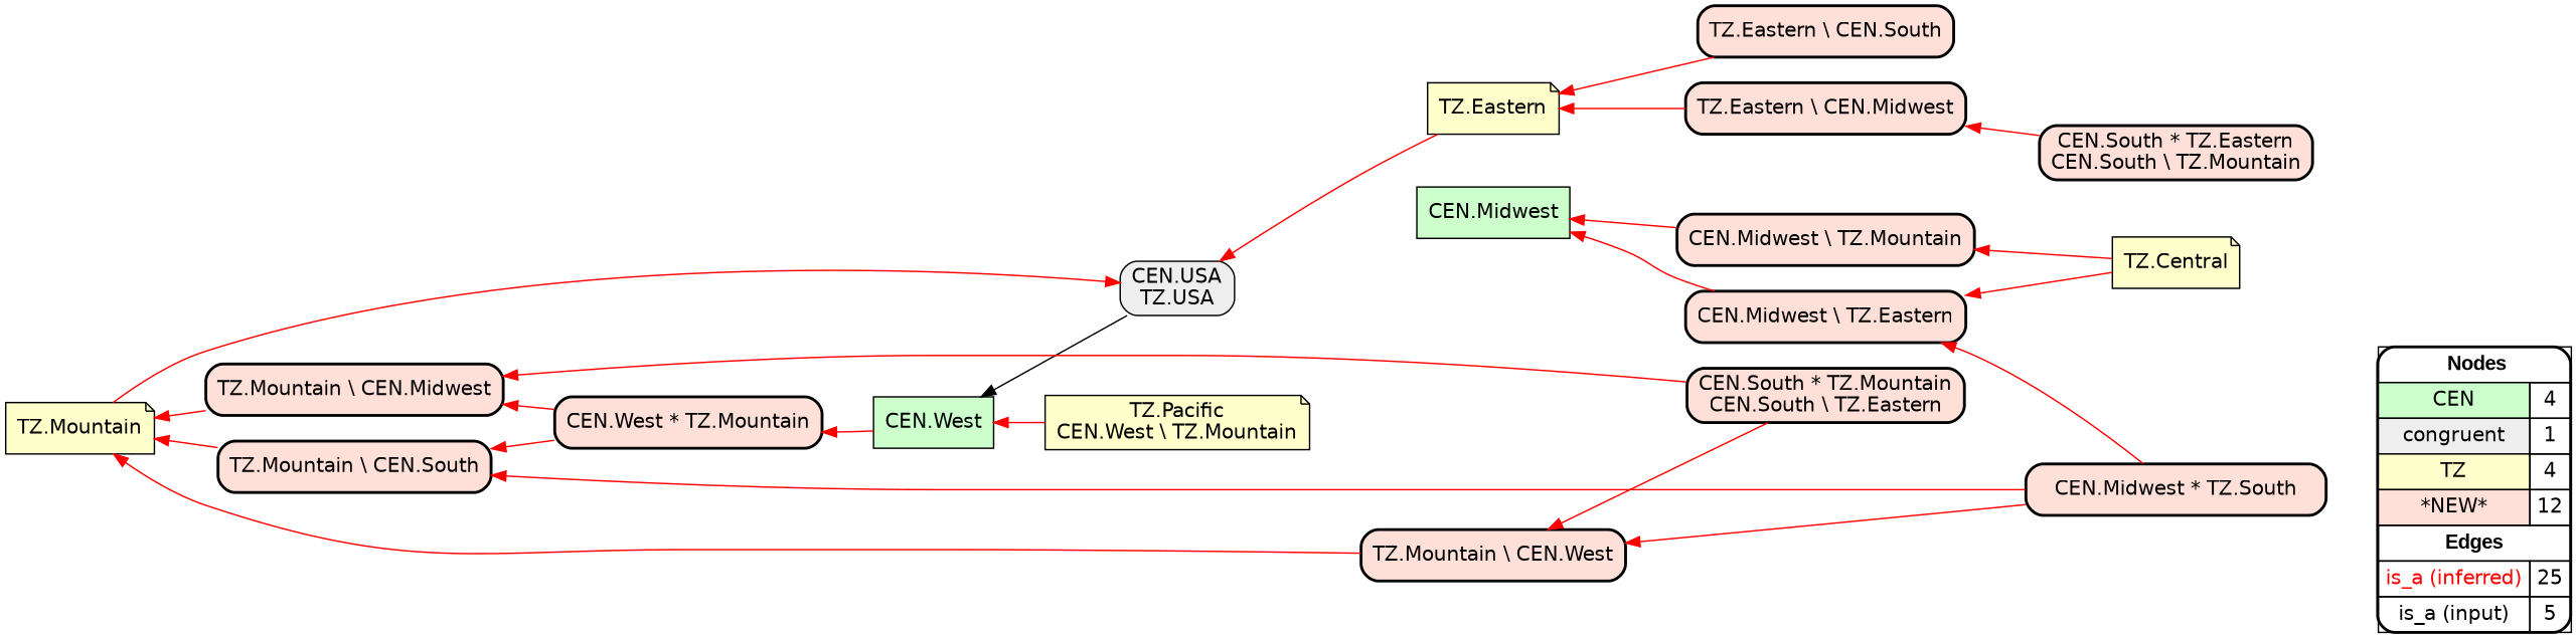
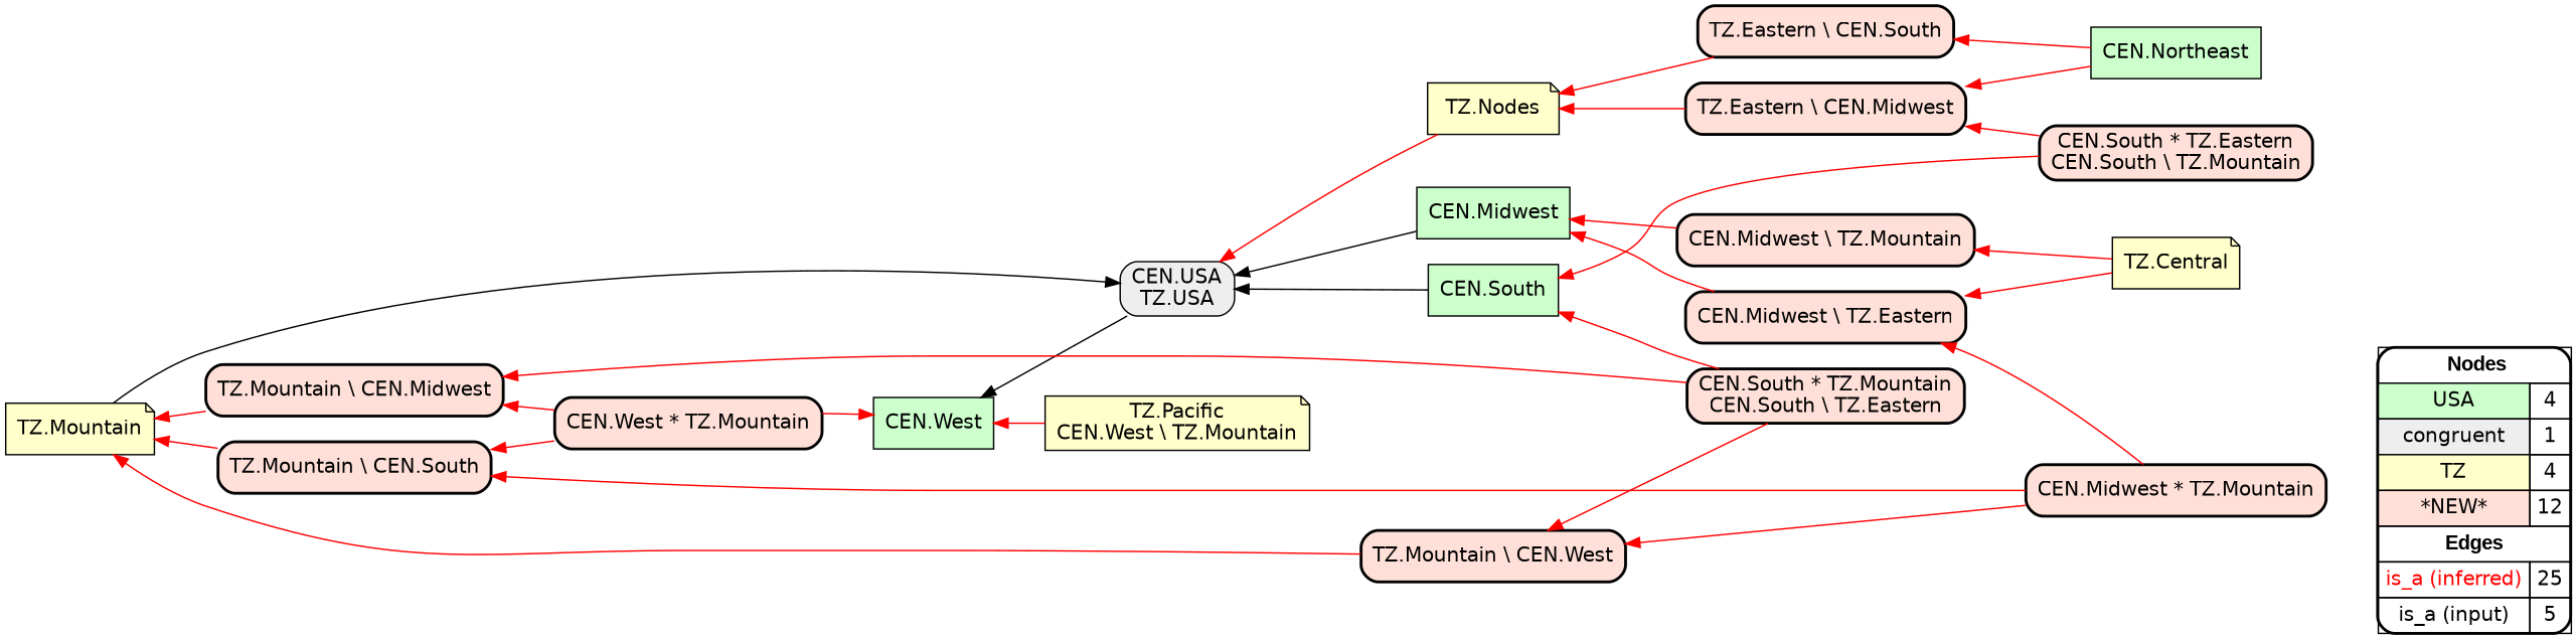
  digraph {
    rankdir=RL
    node [fillcolor="#FFE0D8" fontname=helvetica shape=box style="filled,rounded,bold"]
    edge [arrowhead=normal color="#FF0000" constraint=true penwidth=1 style=solid]
-   n1 [fillcolor=white label=<   <TABLE BORDER="0" CELLBORDER="1" CELLSPACING="0" CELLPADDING="4">  <TR> <TD COLSPAN="2"><font face="Arial Black"> Nodes</font></TD> </TR>  <TR>   <TD bgcolor="#CCFFCC" fontname="helvetica">CEN</TD>   <TD>4</TD>   </TR>  <TR>   <TD bgcolor="#EEEEEE" fontname="helvetica">congruent</TD>   <TD>1</TD>   </TR>  <TR>   <TD bgcolor="#FFFFCC" fontname="helvetica">TZ</TD>   <TD>4</TD>   </TR>  <TR>   <TD bgcolor="#FFE0D8" fontname="helvetica">*NEW*</TD>   <TD>12</TD>   </TR>  <TR> <TD COLSPAN="2"><font face = "Arial Black"> Edges </font></TD> </TR>  <TR>   <TD><font color ="#FF0000">is_a (inferred)</font></TD><TD>25</TD> </TR> <TR>   <TD><font color ="#000000">is_a (input)</font></TD><TD>5</TD> </TR> </TABLE>   > margin=0]
+   n1 [fillcolor=white label=<   <TABLE BORDER="0" CELLBORDER="1" CELLSPACING="0" CELLPADDING="4">  <TR> <TD COLSPAN="2"><font face="Arial Black"> Nodes</font></TD> </TR>  <TR>   <TD bgcolor="#CCFFCC" fontname="helvetica">USA</TD>   <TD>4</TD>   </TR>  <TR>   <TD bgcolor="#EEEEEE" fontname="helvetica">congruent</TD>   <TD>1</TD>   </TR>  <TR>   <TD bgcolor="#FFFFCC" fontname="helvetica">TZ</TD>   <TD>4</TD>   </TR>  <TR>   <TD bgcolor="#FFE0D8" fontname="helvetica">*NEW*</TD>   <TD>12</TD>   </TR>  <TR> <TD COLSPAN="2"><font face = "Arial Black"> Edges </font></TD> </TR>  <TR>   <TD><font color ="#FF0000">is_a (inferred)</font></TD><TD>25</TD> </TR> <TR>   <TD><font color ="#000000">is_a (input)</font></TD><TD>5</TD> </TR> </TABLE>   > margin=0]
    "CEN.Midwest" [fillcolor="#CCFFCC" style=filled]
    "CEN.USA\nTZ.USA" [fillcolor="#EEEEEE" style="filled,rounded"]
    "CEN.West" [fillcolor="#CCFFCC" style=filled]
+   "CEN.Northeast" [fillcolor="#CCFFCC" style=filled]
    "TZ.Eastern \\ CEN.Midwest"
    "TZ.Eastern \\ CEN.South"
-   "TZ.Eastern" [fillcolor="#FFFFCC" shape=note style=filled]
+   "TZ.Eastern" [fillcolor="#FFFFCC" shape=note style=filled label="TZ.Nodes"]
+   "CEN.South" [fillcolor="#CCFFCC" style=filled]
    "TZ.Central" [fillcolor="#FFFFCC" shape=note style=filled]
    "CEN.Midwest \\ TZ.Mountain"
    "CEN.Midwest \\ TZ.Eastern"
    "TZ.Mountain" [fillcolor="#FFFFCC" shape=note style=filled]
    "TZ.Pacific\nCEN.West \\ TZ.Mountain" [fillcolor="#FFFFCC" shape=note style=filled]
-   "CEN.Midwest * TZ.Mountain" [label="CEN.Midwest * TZ.South"]
+   "CEN.Midwest * TZ.Mountain"
    "TZ.Mountain \\ CEN.West"
    "TZ.Mountain \\ CEN.South"
    "TZ.Mountain \\ CEN.Midwest"
    "CEN.West * TZ.Mountain"
    "CEN.South * TZ.Mountain\nCEN.South \\ TZ.Eastern"
    "CEN.South * TZ.Eastern\nCEN.South \\ TZ.Mountain"
    subgraph sub_1 {
      rank=source
      n1
    }
+   "CEN.Midwest" -> "CEN.USA\nTZ.USA" [color="#000000"]
    "CEN.USA\nTZ.USA" -> "CEN.West" [color="#000000"]
+   "CEN.Northeast" -> "TZ.Eastern \\ CEN.Midwest"
+   "CEN.Northeast" -> "TZ.Eastern \\ CEN.South"
    "TZ.Eastern \\ CEN.Midwest" -> "TZ.Eastern"
    "TZ.Eastern \\ CEN.South" -> "TZ.Eastern"
    "TZ.Eastern" -> "CEN.USA\nTZ.USA"
+   "CEN.South" -> "CEN.USA\nTZ.USA" [color="#000000"]
    "TZ.Central" -> "CEN.Midwest \\ TZ.Mountain"
    "TZ.Central" -> "CEN.Midwest \\ TZ.Eastern"
    "CEN.Midwest \\ TZ.Mountain" -> "CEN.Midwest"
    "CEN.Midwest \\ TZ.Eastern" -> "CEN.Midwest"
-   "TZ.Mountain" -> "CEN.USA\nTZ.USA"
+   "TZ.Mountain" -> "CEN.USA\nTZ.USA" [color="#000000"]
    "TZ.Pacific\nCEN.West \\ TZ.Mountain" -> "CEN.West"
    "CEN.Midwest * TZ.Mountain" -> "CEN.Midwest \\ TZ.Eastern"
    "CEN.Midwest * TZ.Mountain" -> "TZ.Mountain \\ CEN.West"
    "CEN.Midwest * TZ.Mountain" -> "TZ.Mountain \\ CEN.South"
    "TZ.Mountain \\ CEN.West" -> "TZ.Mountain"
    "TZ.Mountain \\ CEN.South" -> "TZ.Mountain"
    "TZ.Mountain \\ CEN.Midwest" -> "TZ.Mountain"
-   "CEN.West" -> "CEN.West * TZ.Mountain"
+   "CEN.West * TZ.Mountain" -> "CEN.West"
    "CEN.West * TZ.Mountain" -> "TZ.Mountain \\ CEN.South"
    "CEN.West * TZ.Mountain" -> "TZ.Mountain \\ CEN.Midwest"
+   "CEN.South * TZ.Mountain\nCEN.South \\ TZ.Eastern" -> "CEN.South"
    "CEN.South * TZ.Mountain\nCEN.South \\ TZ.Eastern" -> "TZ.Mountain \\ CEN.West"
    "CEN.South * TZ.Mountain\nCEN.South \\ TZ.Eastern" -> "TZ.Mountain \\ CEN.Midwest"
    "CEN.South * TZ.Eastern\nCEN.South \\ TZ.Mountain" -> "TZ.Eastern \\ CEN.Midwest"
+   "CEN.South * TZ.Eastern\nCEN.South \\ TZ.Mountain" -> "CEN.South"
  }
